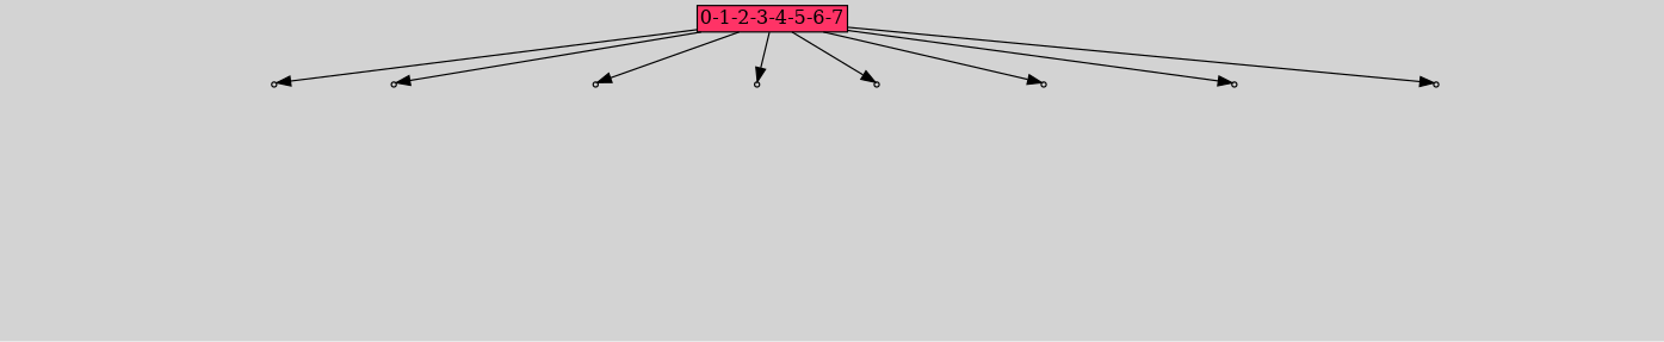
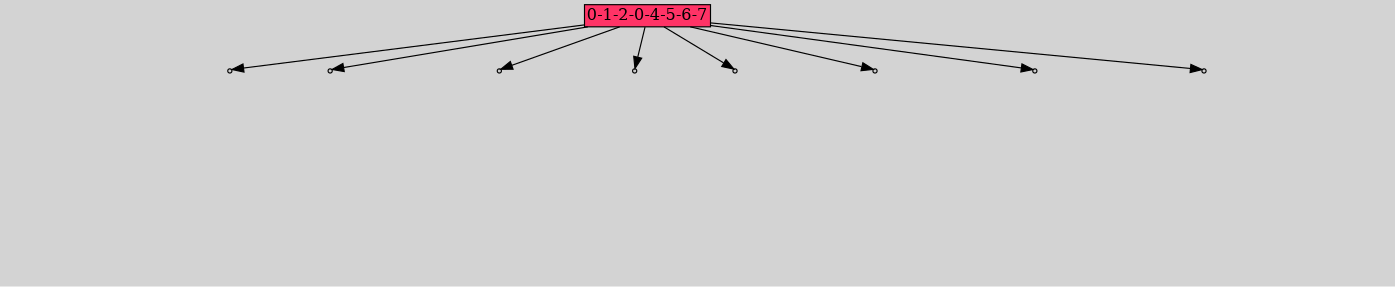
  digraph {
    bgcolor=lightgray
    node [shape=box style=filled]
-   n1 [fillcolor="#ff3366" height=0 label="0-1-2-3-4-5-6-7" margin=0.03 width=0]
+   n1 [fillcolor="#ff3366" height=0 label="0-1-2-0-4-5-6-7" margin=0.03 width=0]
    n2 [fillcolor="#cccccc" label=1 shape=point]
    n3 [fillcolor="#cccccc" label=1 shape=point]
    n4 [fillcolor="#cccccc" label=1 shape=point]
    n5 [fillcolor="#cccccc" label=1 shape=point]
    n6 [fillcolor="#cccccc" label=1 shape=point]
    n7 [fillcolor="#cccccc" label=1 shape=point]
    n8 [fillcolor="#cccccc" label=1 shape=point]
    n9 [fillcolor="#cccccc" label=1 shape=point]
    n10 [label="19|0&1|11#1|20&#92;n" style=invis]
    n11 [label="2|4&1|22#1|7&#92;n7|5&0|20#1|1&#92;n18|0&0|13#1|0&#92;n" style=invis]
    n12 [label="18|0&1|11#1|0&#92;n" style=invis]
    n13 [label="19|0&1|13#1|6&#92;n" style=invis]
    n14 [label="14|0&1|6#1|3&#92;n14|0&0|24#1|11&#92;n2|0&0|8#1|15&#92;n" style=invis]
    n15 [label="11|0&1|4#1|0&#92;n11|1&1|4#0|0&#92;n11|4&1|7#1|8&#92;n10|2&0|20#0|1&#92;n15|7&0|10#0|26&#92;n12|4&1|21#0|7&#92;n8|2&0|28#0|25&#92;n15|1&0|10#0|15&#92;n6|0&0|17#1|26&#92;n" style=invis]
    n16 [label="15|4&1|5#1|5&#92;n13|0&0|28#1|13&#92;n" style=invis]
    n17 [label="3|4&0|24#1|4&#92;n6|2&0|12#1|7&#92;n1|6&1|11#0|10&#92;n9|2&0|22#1|19&#92;n15|0&0|18#0|11&#92;n4|7&1|17#0|24&#92;n18|7&0|7#0|8&#92;n18|0&0|15#1|0&#92;n" style=invis]
    n1 -> n2
    n1 -> n3
    n1 -> n4
    n1 -> n5
    n1 -> n6
    n1 -> n7
    n1 -> n8
    n1 -> n9
    n2 -> n10 [style=invis]
    n3 -> n11 [style=invis]
    n4 -> n12 [style=invis]
    n5 -> n13 [style=invis]
    n6 -> n14 [style=invis]
    n7 -> n15 [style=invis]
    n8 -> n16 [style=invis]
    n9 -> n17 [style=invis]
  }
